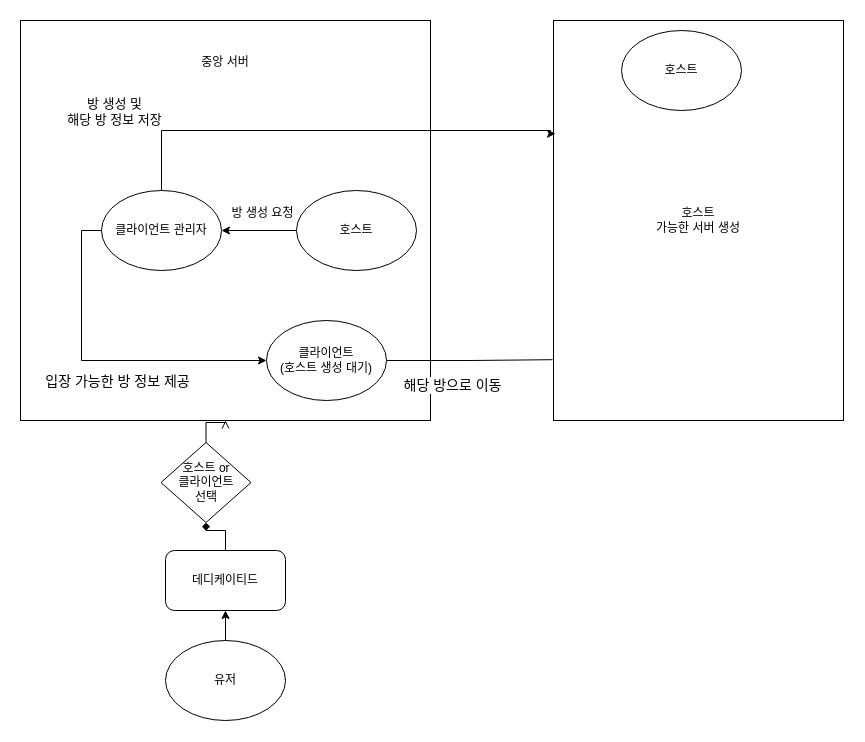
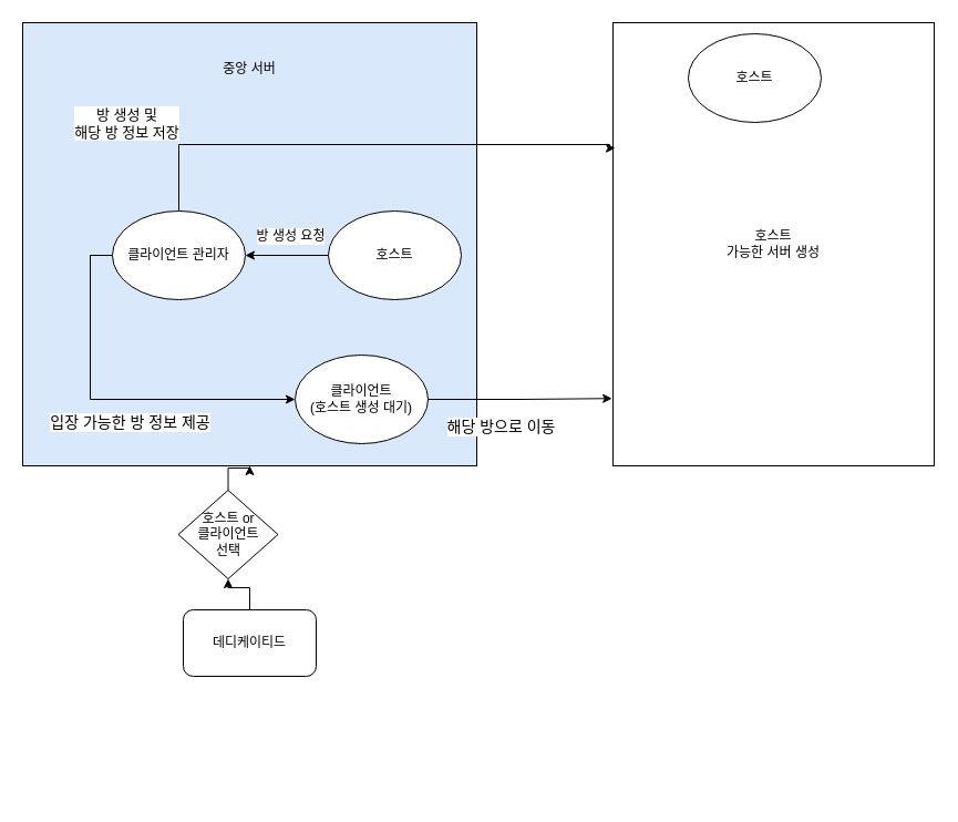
  <mxCell id="0" />
  <mxCell id="1" parent="0" />
- <mxCell id="2" style="edgeStyle=orthogonalEdgeStyle;rounded=0;orthogonalLoop=1;jettySize=auto;html=1;exitX=0.5;exitY=0;exitDx=0;exitDy=0;" edge="1" parent="1" source="3" target="6"><mxGeometry relative="1" as="geometry" /></mxCell>
- <mxCell id="3" value="유저" style="ellipse;whiteSpace=wrap;html=1;" vertex="1" parent="1"><mxGeometry x="165" y="640" width="120" height="80" as="geometry" /></mxCell>
- <mxCell id="4" value="중앙 서버&lt;div&gt;&lt;br&gt;&lt;/div&gt;&lt;div&gt;&lt;br&gt;&lt;/div&gt;&lt;div&gt;&lt;br&gt;&lt;/div&gt;&lt;div&gt;&lt;br&gt;&lt;/div&gt;&lt;div&gt;&lt;br&gt;&lt;/div&gt;&lt;div&gt;&lt;br&gt;&lt;/div&gt;&lt;div&gt;&lt;br&gt;&lt;/div&gt;&lt;div&gt;&lt;br&gt;&lt;/div&gt;&lt;div&gt;&lt;br&gt;&lt;/div&gt;&lt;div&gt;&lt;br&gt;&lt;/div&gt;&lt;div&gt;&lt;br&gt;&lt;/div&gt;&lt;div&gt;&lt;br&gt;&lt;/div&gt;&lt;div&gt;&lt;br&gt;&lt;/div&gt;&lt;div&gt;&lt;br&gt;&lt;/div&gt;&lt;div&gt;&lt;br&gt;&lt;/div&gt;&lt;div&gt;&lt;br&gt;&lt;/div&gt;&lt;div&gt;&lt;br&gt;&lt;/div&gt;&lt;div&gt;&lt;br&gt;&lt;/div&gt;&lt;div&gt;&lt;br&gt;&lt;/div&gt;&lt;div&gt;&lt;br&gt;&lt;/div&gt;&lt;div&gt;&lt;br&gt;&lt;/div&gt;&lt;div&gt;&lt;br&gt;&lt;/div&gt;" style="rounded=0;whiteSpace=wrap;html=1;" vertex="1" parent="1"><mxGeometry x="20" y="20" width="410" height="400" as="geometry" /></mxCell>
- <mxCell id="5" style="edgeStyle=orthogonalEdgeStyle;rounded=0;orthogonalLoop=1;jettySize=auto;html=1;exitX=0.5;exitY=0;exitDx=0;exitDy=0;endArrow=diamond;" edge="1" parent="1" source="6" target="21"><mxGeometry relative="1" as="geometry" /></mxCell>
+ <mxCell id="4" value="중앙 서버&lt;div&gt;&lt;br&gt;&lt;/div&gt;&lt;div&gt;&lt;br&gt;&lt;/div&gt;&lt;div&gt;&lt;br&gt;&lt;/div&gt;&lt;div&gt;&lt;br&gt;&lt;/div&gt;&lt;div&gt;&lt;br&gt;&lt;/div&gt;&lt;div&gt;&lt;br&gt;&lt;/div&gt;&lt;div&gt;&lt;br&gt;&lt;/div&gt;&lt;div&gt;&lt;br&gt;&lt;/div&gt;&lt;div&gt;&lt;br&gt;&lt;/div&gt;&lt;div&gt;&lt;br&gt;&lt;/div&gt;&lt;div&gt;&lt;br&gt;&lt;/div&gt;&lt;div&gt;&lt;br&gt;&lt;/div&gt;&lt;div&gt;&lt;br&gt;&lt;/div&gt;&lt;div&gt;&lt;br&gt;&lt;/div&gt;&lt;div&gt;&lt;br&gt;&lt;/div&gt;&lt;div&gt;&lt;br&gt;&lt;/div&gt;&lt;div&gt;&lt;br&gt;&lt;/div&gt;&lt;div&gt;&lt;br&gt;&lt;/div&gt;&lt;div&gt;&lt;br&gt;&lt;/div&gt;&lt;div&gt;&lt;br&gt;&lt;/div&gt;&lt;div&gt;&lt;br&gt;&lt;/div&gt;&lt;div&gt;&lt;br&gt;&lt;/div&gt;" style="rounded=0;whiteSpace=wrap;html=1;fillColor=#dae8fc;" vertex="1" parent="1"><mxGeometry x="20" y="20" width="410" height="400" as="geometry" /></mxCell>
+ <mxCell id="5" style="edgeStyle=orthogonalEdgeStyle;rounded=0;orthogonalLoop=1;jettySize=auto;html=1;exitX=0.5;exitY=0;exitDx=0;exitDy=0;" edge="1" parent="1" source="6" target="21"><mxGeometry relative="1" as="geometry" /></mxCell>
  <mxCell id="6" value="데디케이티드" style="rounded=1;whiteSpace=wrap;html=1;" vertex="1" parent="1"><mxGeometry x="165" y="550" width="120" height="60" as="geometry" /></mxCell>
  <mxCell id="7" style="edgeStyle=orthogonalEdgeStyle;rounded=0;orthogonalLoop=1;jettySize=auto;html=1;" edge="1" parent="1" source="9" target="17"><mxGeometry relative="1" as="geometry" /></mxCell>
  <mxCell id="8" value="&lt;font style=&quot;font-size: 12px;&quot;&gt;방 생성 요청&lt;/font&gt;" style="edgeLabel;html=1;align=center;verticalAlign=middle;resizable=0;points=[];fontSize=12;" vertex="1" connectable="0" parent="7"><mxGeometry x="-0.12" y="6" relative="1" as="geometry"><mxPoint x="-2" y="-24" as="offset" /></mxGeometry></mxCell>
  <mxCell id="9" value="호스트" style="ellipse;whiteSpace=wrap;html=1;" vertex="1" parent="1"><mxGeometry x="296" y="190" width="120" height="80" as="geometry" /></mxCell>
- <mxCell id="10" style="edgeStyle=orthogonalEdgeStyle;rounded=0;orthogonalLoop=1;jettySize=auto;html=1;entryX=-0.003;entryY=0.848;entryDx=0;entryDy=0;entryPerimeter=0;endArrow=none;" edge="1" parent="1" source="12" target="13"><mxGeometry relative="1" as="geometry"><Array as="points" /></mxGeometry></mxCell>
+ <mxCell id="10" style="edgeStyle=orthogonalEdgeStyle;rounded=0;orthogonalLoop=1;jettySize=auto;html=1;entryX=-0.003;entryY=0.848;entryDx=0;entryDy=0;entryPerimeter=0;" edge="1" parent="1" source="12" target="13"><mxGeometry relative="1" as="geometry"><Array as="points" /></mxGeometry></mxCell>
  <mxCell id="11" value="&lt;font style=&quot;font-size: 14px;&quot;&gt;해당 방으로 이동&lt;/font&gt;" style="edgeLabel;html=1;align=center;verticalAlign=middle;resizable=0;points=[];" vertex="1" connectable="0" parent="10"><mxGeometry x="-0.193" y="-3" relative="1" as="geometry"><mxPoint x="-2" y="21" as="offset" /></mxGeometry></mxCell>
  <mxCell id="12" value="클라이언트&lt;div&gt;(호스트 생성 대기)&lt;/div&gt;" style="ellipse;whiteSpace=wrap;html=1;" vertex="1" parent="1"><mxGeometry x="266" y="320" width="120" height="80" as="geometry" /></mxCell>
  <mxCell id="13" value="호스트&lt;div&gt;가능한 서버 생성&lt;/div&gt;" style="whiteSpace=wrap;html=1;" vertex="1" parent="1"><mxGeometry x="553" y="20" width="290" height="400" as="geometry" /></mxCell>
  <mxCell id="14" value="호스트" style="ellipse;whiteSpace=wrap;html=1;" vertex="1" parent="1"><mxGeometry x="621" y="30" width="120" height="80" as="geometry" /></mxCell>
  <mxCell id="15" style="edgeStyle=orthogonalEdgeStyle;rounded=0;orthogonalLoop=1;jettySize=auto;html=1;exitX=0;exitY=0.5;exitDx=0;exitDy=0;entryX=0;entryY=0.5;entryDx=0;entryDy=0;" edge="1" parent="1" source="17" target="12"><mxGeometry relative="1" as="geometry" /></mxCell>
  <mxCell id="16" value="&lt;font style=&quot;font-size: 14px;&quot;&gt;입장 가능한 방 정보 제공&lt;/font&gt;" style="edgeLabel;html=1;align=center;verticalAlign=middle;resizable=0;points=[];" vertex="1" connectable="0" parent="15"><mxGeometry x="-0.045" y="4" relative="1" as="geometry"><mxPoint x="25" y="24" as="offset" /></mxGeometry></mxCell>
  <mxCell id="17" value="클라이언트 관리자" style="ellipse;whiteSpace=wrap;html=1;" vertex="1" parent="1"><mxGeometry x="101" y="190" width="120" height="80" as="geometry" /></mxCell>
  <mxCell id="18" style="edgeStyle=orthogonalEdgeStyle;rounded=0;orthogonalLoop=1;jettySize=auto;html=1;exitX=0.5;exitY=0;exitDx=0;exitDy=0;entryX=0.007;entryY=0.283;entryDx=0;entryDy=0;entryPerimeter=0;" edge="1" parent="1" source="17" target="13"><mxGeometry relative="1" as="geometry"><Array as="points"><mxPoint x="161" y="130" /><mxPoint x="550" y="130" /><mxPoint x="550" y="133" /></Array></mxGeometry></mxCell>
  <mxCell id="19" value="&lt;font style=&quot;font-size: 13px;&quot;&gt;방 생성 및&lt;/font&gt;&lt;div&gt;&lt;span style=&quot;font-size: 13px;&quot;&gt;해당 방 정보 저장&lt;/span&gt;&lt;/div&gt;" style="edgeLabel;html=1;align=center;verticalAlign=middle;resizable=0;points=[];" vertex="1" connectable="0" parent="18"><mxGeometry x="-0.434" y="1" relative="1" as="geometry"><mxPoint x="-117" y="-19" as="offset" /></mxGeometry></mxCell>
- <mxCell id="20" style="edgeStyle=orthogonalEdgeStyle;rounded=0;orthogonalLoop=1;jettySize=auto;html=1;endArrow=open;" edge="1" parent="1" source="21" target="4"><mxGeometry relative="1" as="geometry" /></mxCell>
+ <mxCell id="20" style="edgeStyle=orthogonalEdgeStyle;rounded=0;orthogonalLoop=1;jettySize=auto;html=1;" edge="1" parent="1" source="21" target="4"><mxGeometry relative="1" as="geometry" /></mxCell>
  <mxCell id="21" value="호스트 or&lt;div&gt;클라이언트&lt;/div&gt;&lt;div&gt;선택&lt;/div&gt;" style="rhombus;whiteSpace=wrap;html=1;" vertex="1" parent="1"><mxGeometry x="160.5" y="442" width="90" height="80" as="geometry" /></mxCell>
